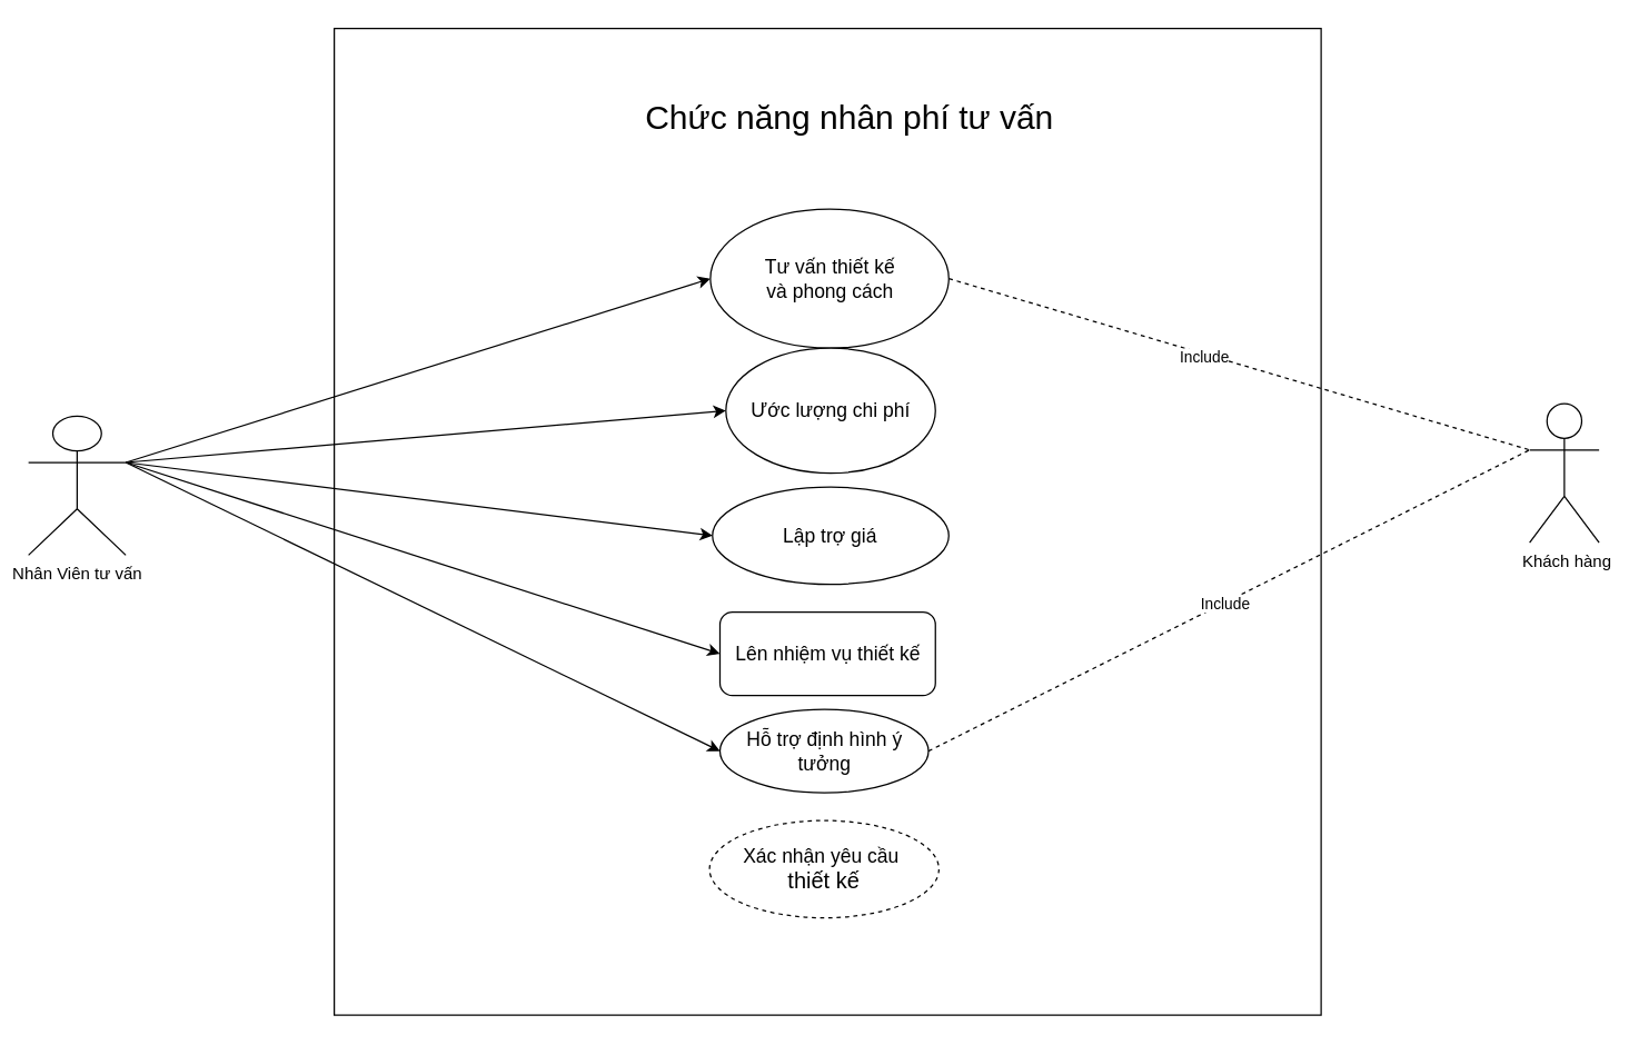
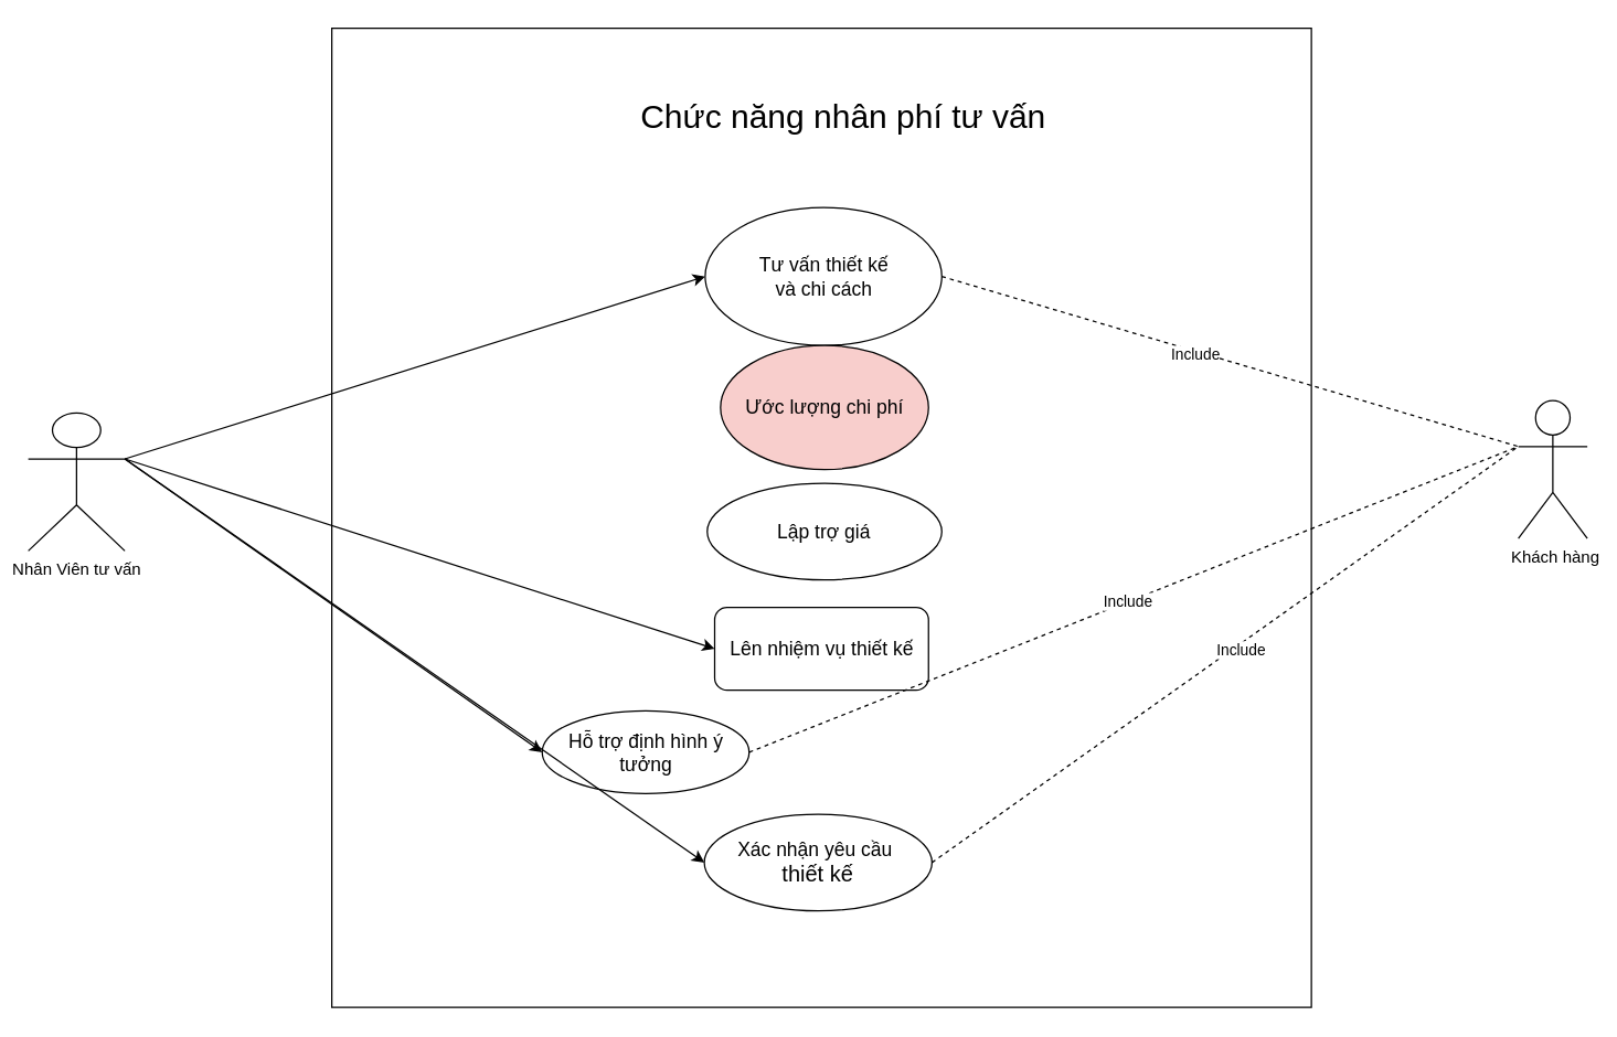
  <mxCell id="0" />
  <mxCell id="1" parent="0" />
  <mxCell id="2" value="" style="whiteSpace=wrap;html=1;aspect=fixed;" vertex="1" parent="1"><mxGeometry x="240" y="20" width="710" height="710" as="geometry" /></mxCell>
  <mxCell id="3" value="Nhân Viên tư vấn" style="shape=umlActor;verticalLabelPosition=bottom;verticalAlign=top;html=1;outlineConnect=0;" vertex="1" parent="1"><mxGeometry x="20" y="299" width="70" height="100" as="geometry" /></mxCell>
- <mxCell id="4" value="&lt;span style=&quot;font-size: 14px;&quot;&gt;Tư vấn thiết kế&lt;/span&gt;&lt;div&gt;&lt;span style=&quot;font-size: 14px;&quot;&gt;và phong cách&lt;/span&gt;&lt;/div&gt;" style="ellipse;whiteSpace=wrap;html=1;" vertex="1" parent="1"><mxGeometry x="510.62" y="150" width="171.5" height="100" as="geometry" /></mxCell>
- <mxCell id="5" value="&lt;font style=&quot;font-size: 14px;&quot;&gt;Ước lượng chi phí&lt;/font&gt;" style="ellipse;whiteSpace=wrap;html=1;" vertex="1" parent="1"><mxGeometry x="521.75" y="250" width="150.75" height="90" as="geometry" /></mxCell>
+ <mxCell id="4" value="&lt;span style=&quot;font-size: 14px;&quot;&gt;Tư vấn thiết kế&lt;/span&gt;&lt;div&gt;&lt;span style=&quot;font-size: 14px;&quot;&gt;và chi cách&lt;/span&gt;&lt;/div&gt;" style="ellipse;whiteSpace=wrap;html=1;" vertex="1" parent="1"><mxGeometry x="510.62" y="150" width="171.5" height="100" as="geometry" /></mxCell>
+ <mxCell id="5" value="&lt;font style=&quot;font-size: 14px;&quot;&gt;Ước lượng chi phí&lt;/font&gt;" style="ellipse;whiteSpace=wrap;html=1;fillColor=#f8cecc;" vertex="1" parent="1"><mxGeometry x="521.75" y="250" width="150.75" height="90" as="geometry" /></mxCell>
  <mxCell id="6" value="&lt;font style=&quot;font-size: 14px;&quot;&gt;Lập trợ giá&lt;/font&gt;" style="ellipse;whiteSpace=wrap;html=1;" vertex="1" parent="1"><mxGeometry x="512.12" y="350" width="170" height="70" as="geometry" /></mxCell>
  <mxCell id="7" value="&lt;font style=&quot;font-size: 14px;&quot;&gt;Lên nhiệm vụ thiết kế&lt;/font&gt;" style="whiteSpace=wrap;html=1;rounded=1;" vertex="1" parent="1"><mxGeometry x="517.5" y="440" width="155" height="60" as="geometry" /></mxCell>
- <mxCell id="8" value="&lt;font style=&quot;font-size: 14px;&quot;&gt;Hỗ trợ định hình ý tưởng&lt;/font&gt;" style="ellipse;whiteSpace=wrap;html=1;" vertex="1" parent="1"><mxGeometry x="517.5" y="510" width="150" height="60" as="geometry" /></mxCell>
- <mxCell id="9" value="&lt;font style=&quot;font-size: 14px;&quot;&gt;Xác nhận yêu cầu&amp;nbsp;&lt;/font&gt;&lt;div&gt;&lt;font size=&quot;3&quot; style=&quot;&quot;&gt;thiết kế&lt;/font&gt;&lt;/div&gt;" style="ellipse;whiteSpace=wrap;html=1;dashed=1;" vertex="1" parent="1"><mxGeometry x="510" y="590" width="165" height="70" as="geometry" /></mxCell>
+ <mxCell id="8" value="&lt;font style=&quot;font-size: 14px;&quot;&gt;Hỗ trợ định hình ý tưởng&lt;/font&gt;" style="ellipse;whiteSpace=wrap;html=1;" vertex="1" parent="1"><mxGeometry x="392.5" y="515" width="150" height="60" as="geometry" /></mxCell>
+ <mxCell id="9" value="&lt;font style=&quot;font-size: 14px;&quot;&gt;Xác nhận yêu cầu&amp;nbsp;&lt;/font&gt;&lt;div&gt;&lt;font size=&quot;3&quot; style=&quot;&quot;&gt;thiết kế&lt;/font&gt;&lt;/div&gt;" style="ellipse;whiteSpace=wrap;html=1;" vertex="1" parent="1"><mxGeometry x="510" y="590" width="165" height="70" as="geometry" /></mxCell>
  <mxCell id="10" value="&lt;font style=&quot;font-size: 24px;&quot;&gt;Chức năng nhân phí tư vấn&lt;/font&gt;" style="text;html=1;align=center;verticalAlign=middle;whiteSpace=wrap;rounded=0;" vertex="1" parent="1"><mxGeometry x="420.5" y="20" width="380" height="130" as="geometry" /></mxCell>
  <mxCell id="11" value="&amp;nbsp;Khách hàng" style="shape=umlActor;verticalLabelPosition=bottom;verticalAlign=top;html=1;outlineConnect=0;" vertex="1" parent="1"><mxGeometry x="1100" y="290" width="50" height="100" as="geometry" /></mxCell>
  <mxCell id="12" value="" style="endArrow=classic;html=1;rounded=0;exitX=1;exitY=0.333;exitDx=0;exitDy=0;exitPerimeter=0;entryX=0;entryY=0.5;entryDx=0;entryDy=0;" edge="1" parent="1" source="3" target="4"><mxGeometry width="50" height="50" relative="1" as="geometry"><mxPoint x="530" y="400" as="sourcePoint" /><mxPoint x="580" y="350" as="targetPoint" /></mxGeometry></mxCell>
- <mxCell id="13" value="" style="endArrow=classic;html=1;rounded=0;exitX=1;exitY=0.333;exitDx=0;exitDy=0;exitPerimeter=0;entryX=0;entryY=0.5;entryDx=0;entryDy=0;" edge="1" parent="1" source="3" target="5"><mxGeometry width="50" height="50" relative="1" as="geometry"><mxPoint x="530" y="400" as="sourcePoint" /><mxPoint x="580" y="350" as="targetPoint" /></mxGeometry></mxCell>
- <mxCell id="14" value="" style="endArrow=classic;html=1;rounded=0;exitX=1;exitY=0.333;exitDx=0;exitDy=0;exitPerimeter=0;entryX=0;entryY=0.5;entryDx=0;entryDy=0;" edge="1" parent="1" source="3" target="6"><mxGeometry width="50" height="50" relative="1" as="geometry"><mxPoint x="530" y="400" as="sourcePoint" /><mxPoint x="580" y="350" as="targetPoint" /></mxGeometry></mxCell>
  <mxCell id="15" value="" style="endArrow=classic;html=1;rounded=0;exitX=1;exitY=0.333;exitDx=0;exitDy=0;exitPerimeter=0;entryX=0;entryY=0.5;entryDx=0;entryDy=0;" edge="1" parent="1" source="3" target="7"><mxGeometry width="50" height="50" relative="1" as="geometry"><mxPoint x="530" y="400" as="sourcePoint" /><mxPoint x="580" y="350" as="targetPoint" /></mxGeometry></mxCell>
  <mxCell id="16" value="" style="endArrow=classic;html=1;rounded=0;exitX=1;exitY=0.333;exitDx=0;exitDy=0;exitPerimeter=0;entryX=0;entryY=0.5;entryDx=0;entryDy=0;" edge="1" parent="1" source="3" target="8"><mxGeometry width="50" height="50" relative="1" as="geometry"><mxPoint x="530" y="400" as="sourcePoint" /><mxPoint x="580" y="350" as="targetPoint" /></mxGeometry></mxCell>
+ <mxCell id="17" value="" style="endArrow=classic;html=1;rounded=0;exitX=1;exitY=0.333;exitDx=0;exitDy=0;exitPerimeter=0;entryX=0;entryY=0.5;entryDx=0;entryDy=0;" edge="1" parent="1" source="3" target="9"><mxGeometry width="50" height="50" relative="1" as="geometry"><mxPoint x="530" y="400" as="sourcePoint" /><mxPoint x="180" y="660" as="targetPoint" /></mxGeometry></mxCell>
  <mxCell id="18" value="" style="endArrow=none;dashed=1;html=1;rounded=0;entryX=0;entryY=0.333;entryDx=0;entryDy=0;entryPerimeter=0;exitX=1;exitY=0.5;exitDx=0;exitDy=0;" edge="1" parent="1" source="4" target="11"><mxGeometry width="50" height="50" relative="1" as="geometry"><mxPoint x="530" y="400" as="sourcePoint" /><mxPoint x="580" y="350" as="targetPoint" /></mxGeometry></mxCell>
  <mxCell id="19" value="Include" style="edgeLabel;html=1;align=center;verticalAlign=middle;resizable=0;points=[];" vertex="1" connectable="0" parent="18"><mxGeometry x="-0.119" y="-2" relative="1" as="geometry"><mxPoint as="offset" /></mxGeometry></mxCell>
  <mxCell id="20" value="" style="endArrow=none;dashed=1;html=1;rounded=0;entryX=0;entryY=0.333;entryDx=0;entryDy=0;entryPerimeter=0;exitX=1;exitY=0.5;exitDx=0;exitDy=0;" edge="1" parent="1" source="8" target="11"><mxGeometry width="50" height="50" relative="1" as="geometry"><mxPoint x="530" y="400" as="sourcePoint" /><mxPoint x="580" y="350" as="targetPoint" /></mxGeometry></mxCell>
  <mxCell id="21" value="Include" style="edgeLabel;html=1;align=center;verticalAlign=middle;resizable=0;points=[];" vertex="1" connectable="0" parent="20"><mxGeometry x="-0.018" relative="1" as="geometry"><mxPoint as="offset" /></mxGeometry></mxCell>
+ <mxCell id="22" value="" style="endArrow=none;dashed=1;html=1;rounded=0;entryX=0;entryY=0.333;entryDx=0;entryDy=0;entryPerimeter=0;exitX=1;exitY=0.5;exitDx=0;exitDy=0;" edge="1" parent="1" source="9" target="11"><mxGeometry width="50" height="50" relative="1" as="geometry"><mxPoint x="530" y="400" as="sourcePoint" /><mxPoint x="1100" y="330" as="targetPoint" /></mxGeometry></mxCell>
+ <mxCell id="23" value="Include" style="edgeLabel;html=1;align=center;verticalAlign=middle;resizable=0;points=[];" vertex="1" connectable="0" parent="22"><mxGeometry x="0.047" y="-4" relative="1" as="geometry"><mxPoint x="-1" as="offset" /></mxGeometry></mxCell>
